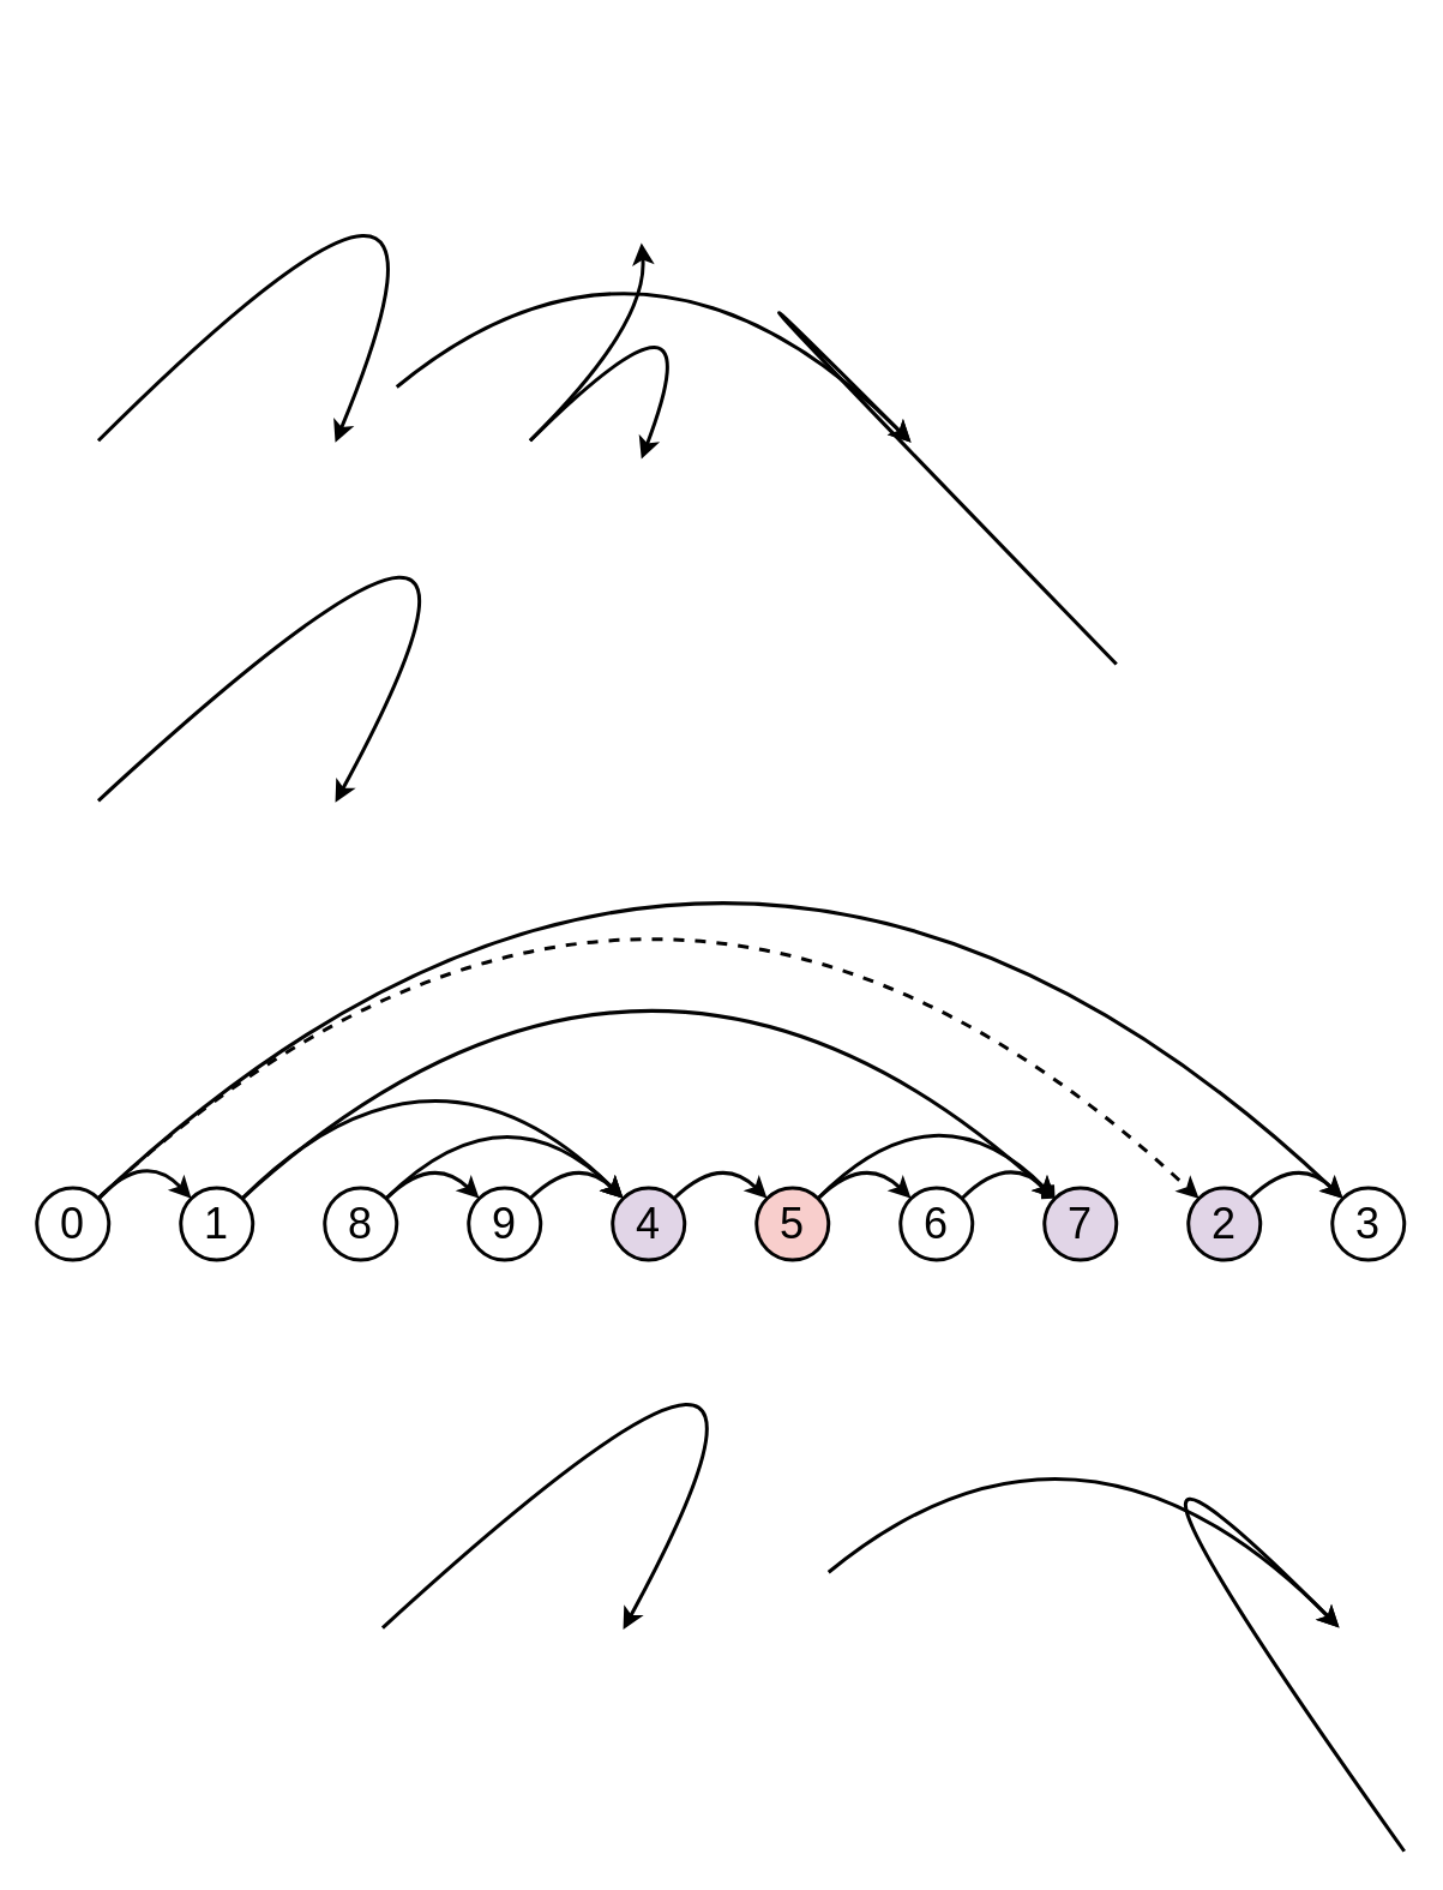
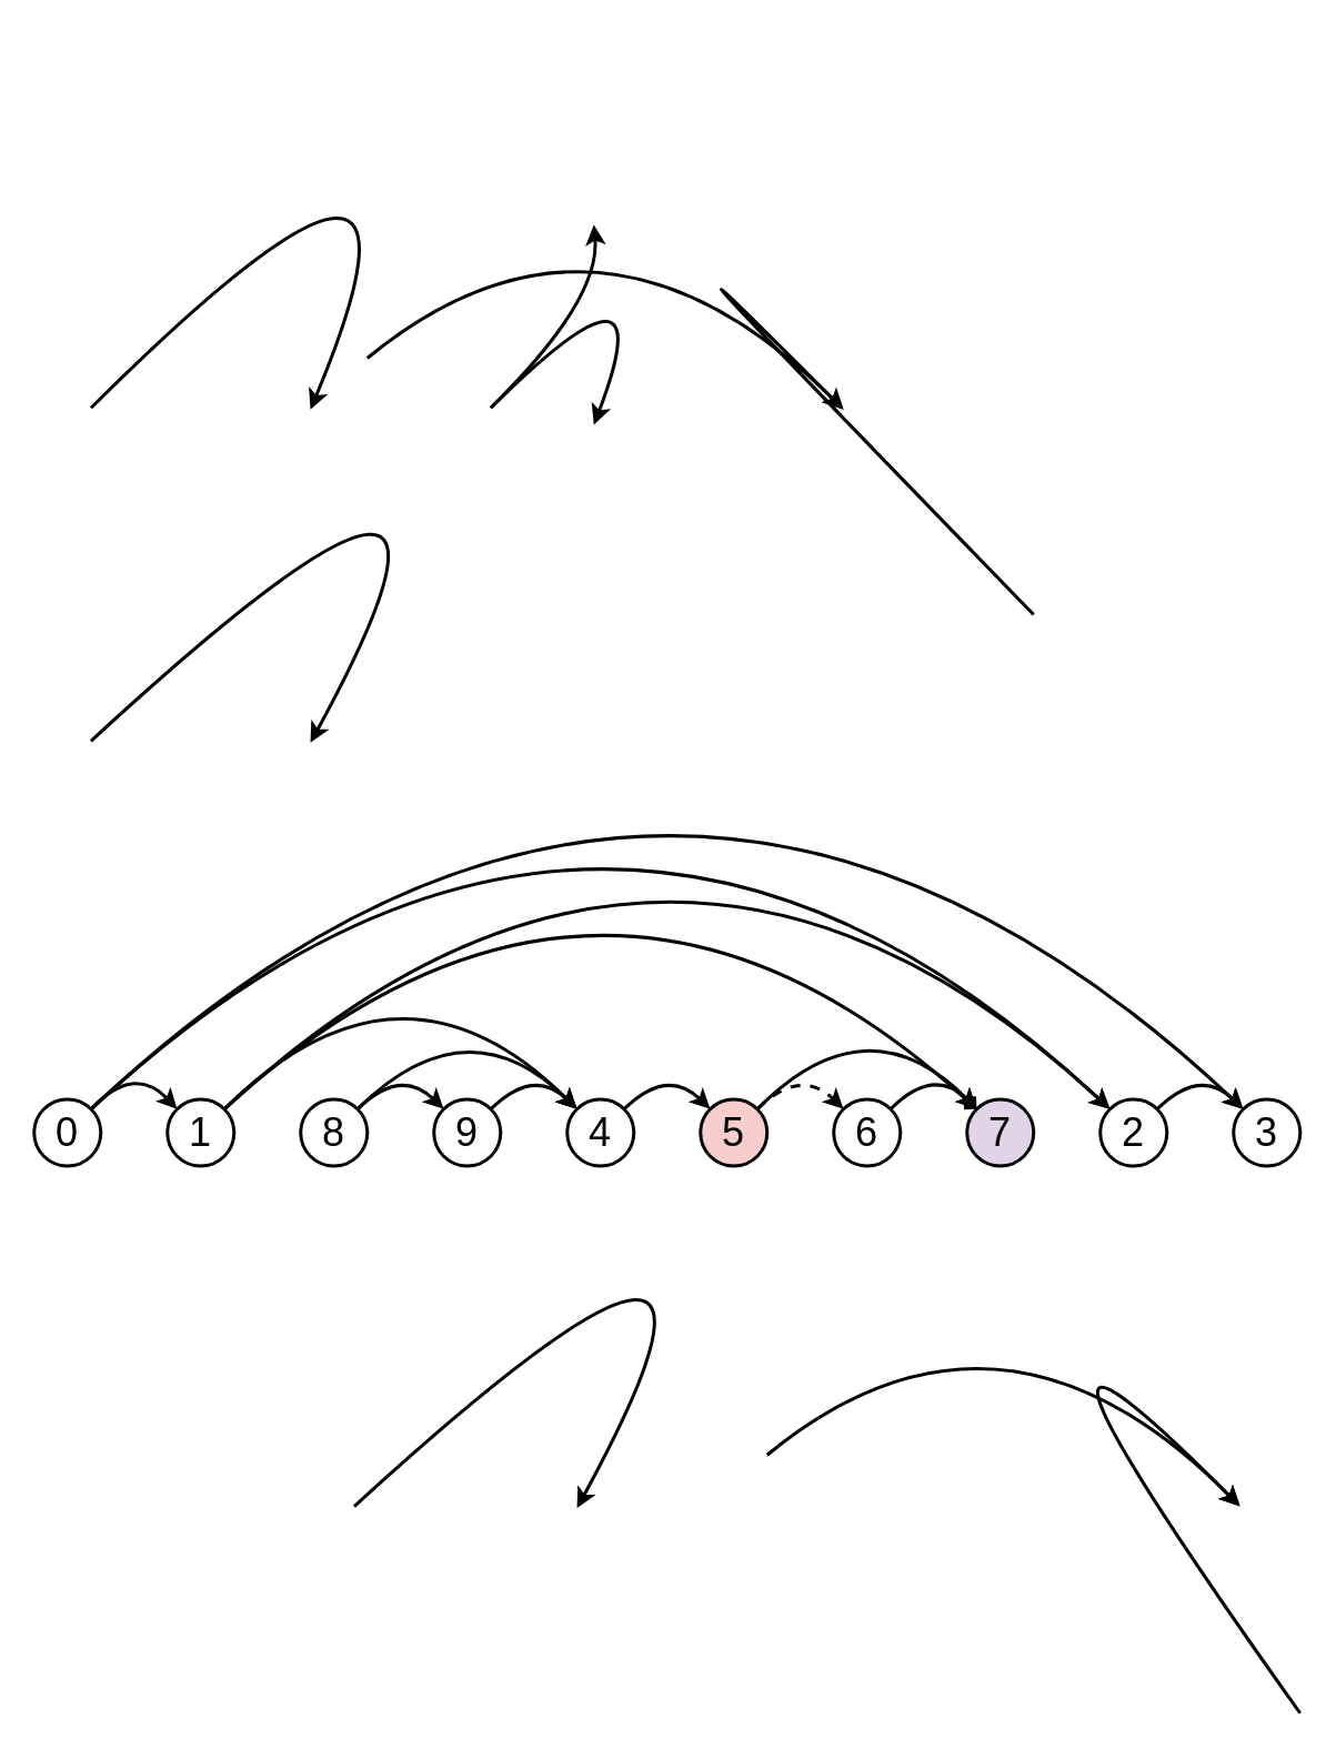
  <mxCell id="0" />
  <mxCell id="1" parent="0" />
  <mxCell id="2" value="" style="curved=1;endArrow=classic;html=1;rounded=0;exitX=1;exitY=0;exitDx=0;exitDy=0;entryX=0;entryY=0;entryDx=0;entryDy=0;strokeWidth=2;" parent="1" edge="1"><mxGeometry width="50" height="50" relative="1" as="geometry"><mxPoint x="54.142" y="244.358" as="sourcePoint" /><mxPoint x="185.858" y="245.358" as="targetPoint" /><Array as="points"><mxPoint x="280" y="20" /></Array></mxGeometry></mxCell>
  <mxCell id="3" value="" style="curved=1;endArrow=classic;html=1;rounded=0;exitX=1;exitY=0;exitDx=0;exitDy=0;entryX=0;entryY=0;entryDx=0;entryDy=0;strokeWidth=2;" parent="1" edge="1"><mxGeometry width="50" height="50" relative="1" as="geometry"><mxPoint x="294.142" y="244.358" as="sourcePoint" /><mxPoint x="356" y="134.5" as="targetPoint" /><Array as="points"><mxPoint x="360" y="179.5" /></Array></mxGeometry></mxCell>
  <mxCell id="4" value="" style="curved=1;endArrow=classic;html=1;rounded=0;exitX=1;exitY=0;exitDx=0;exitDy=0;entryX=0;entryY=0;entryDx=0;entryDy=0;strokeWidth=2;" parent="1" edge="1"><mxGeometry width="50" height="50" relative="1" as="geometry"><mxPoint x="294.142" y="244.358" as="sourcePoint" /><mxPoint x="356" y="254.5" as="targetPoint" /><Array as="points"><mxPoint x="400" y="139.5" /></Array></mxGeometry></mxCell>
  <mxCell id="5" value="" style="curved=1;endArrow=classic;html=1;rounded=0;exitX=1;exitY=0;exitDx=0;exitDy=0;entryX=0;entryY=0;entryDx=0;entryDy=0;strokeWidth=2;" parent="1" edge="1"><mxGeometry width="50" height="50" relative="1" as="geometry"><mxPoint x="220" y="214.5" as="sourcePoint" /><mxPoint x="505.858" y="245.358" as="targetPoint" /><Array as="points"><mxPoint x="360" y="99.5" /></Array></mxGeometry></mxCell>
  <mxCell id="6" value="" style="curved=1;endArrow=classic;html=1;rounded=0;exitX=1;exitY=0;exitDx=0;exitDy=0;entryX=0;entryY=0;entryDx=0;entryDy=0;strokeWidth=2;" parent="1" edge="1"><mxGeometry width="50" height="50" relative="1" as="geometry"><mxPoint x="620" y="368.5" as="sourcePoint" /><mxPoint x="505.858" y="245.358" as="targetPoint" /><Array as="points"><mxPoint x="320" y="59.5" /></Array></mxGeometry></mxCell>
  <mxCell id="7" value="&lt;font face=&quot;Helvetica&quot; style=&quot;font-size: 24px;&quot;&gt;0&lt;/font&gt;" style="ellipse;whiteSpace=wrap;html=1;aspect=fixed;strokeWidth=2;strokeColor=#030303;" parent="1" vertex="1"><mxGeometry x="20" y="659.5" width="40" height="40" as="geometry" /></mxCell>
  <mxCell id="8" value="&lt;font face=&quot;Helvetica&quot; style=&quot;font-size: 24px;&quot;&gt;3&lt;/font&gt;" style="ellipse;whiteSpace=wrap;html=1;aspect=fixed;strokeWidth=2;strokeColor=#030303;" parent="1" vertex="1"><mxGeometry x="740" y="659.5" width="40" height="40" as="geometry" /></mxCell>
  <mxCell id="9" value="" style="curved=1;endArrow=classic;html=1;rounded=0;exitX=1;exitY=0;exitDx=0;exitDy=0;entryX=0;entryY=0;entryDx=0;entryDy=0;strokeWidth=2;" parent="1" edge="1"><mxGeometry width="50" height="50" relative="1" as="geometry"><mxPoint x="54.142" y="444.358" as="sourcePoint" /><mxPoint x="185.858" y="445.358" as="targetPoint" /><Array as="points"><mxPoint x="320" y="199.5" /></Array></mxGeometry></mxCell>
  <mxCell id="10" value="" style="curved=1;endArrow=classic;html=1;rounded=0;exitX=1;exitY=0;exitDx=0;exitDy=0;entryX=0;entryY=0;entryDx=0;entryDy=0;strokeWidth=2;strokeColor=#030303;" parent="1" source="7" edge="1"><mxGeometry width="50" height="50" relative="1" as="geometry"><mxPoint x="144" y="394.5" as="sourcePoint" /><mxPoint x="105.858" y="665.358" as="targetPoint" /><Array as="points"><mxPoint x="80" y="638" /></Array></mxGeometry></mxCell>
  <mxCell id="11" value="" style="curved=1;endArrow=classic;html=1;rounded=0;exitX=1;exitY=0;exitDx=0;exitDy=0;entryX=0;entryY=0;entryDx=0;entryDy=0;strokeWidth=2;strokeColor=#030303;" parent="1" source="7" target="8" edge="1"><mxGeometry width="50" height="50" relative="1" as="geometry"><mxPoint x="64" y="675.5" as="sourcePoint" /><mxPoint x="116" y="674.5" as="targetPoint" /><Array as="points"><mxPoint x="400" y="340" /></Array></mxGeometry></mxCell>
  <mxCell id="12" value="&lt;font face=&quot;Helvetica&quot; style=&quot;font-size: 24px;&quot;&gt;1&lt;/font&gt;" style="ellipse;whiteSpace=wrap;html=1;aspect=fixed;strokeWidth=2;" parent="1" vertex="1"><mxGeometry x="100" y="659.5" width="40" height="40" as="geometry" /></mxCell>
+ <mxCell id="13" value="" style="curved=1;endArrow=classic;html=1;rounded=0;exitX=1;exitY=0;exitDx=0;exitDy=0;entryX=0;entryY=0;entryDx=0;entryDy=0;strokeWidth=2;" parent="1" source="12" target="16" edge="1"><mxGeometry width="50" height="50" relative="1" as="geometry"><mxPoint x="224" y="555.5" as="sourcePoint" /><mxPoint x="265.858" y="665.358" as="targetPoint" /><Array as="points"><mxPoint x="400" y="419.5" /></Array></mxGeometry></mxCell>
  <mxCell id="14" value="&lt;font face=&quot;Helvetica&quot; style=&quot;font-size: 24px;&quot;&gt;5&lt;/font&gt;" style="ellipse;whiteSpace=wrap;html=1;aspect=fixed;strokeWidth=2;fillColor=#f8cecc;" parent="1" vertex="1"><mxGeometry x="420" y="659.5" width="40" height="40" as="geometry" /></mxCell>
  <mxCell id="15" value="&lt;font face=&quot;Helvetica&quot; style=&quot;font-size: 24px;&quot;&gt;7&lt;/font&gt;" style="ellipse;whiteSpace=wrap;html=1;aspect=fixed;strokeWidth=2;fillColor=#e1d5e7;" parent="1" vertex="1"><mxGeometry x="580" y="659.5" width="40" height="40" as="geometry" /></mxCell>
- <mxCell id="16" value="&lt;font face=&quot;Helvetica&quot; style=&quot;font-size: 24px;&quot;&gt;2&lt;/font&gt;" style="ellipse;whiteSpace=wrap;html=1;aspect=fixed;strokeWidth=2;fillColor=#e1d5e7;" parent="1" vertex="1"><mxGeometry x="660" y="659.5" width="40" height="40" as="geometry" /></mxCell>
+ <mxCell id="16" value="&lt;font face=&quot;Helvetica&quot; style=&quot;font-size: 24px;&quot;&gt;2&lt;/font&gt;" style="ellipse;whiteSpace=wrap;html=1;aspect=fixed;strokeWidth=2;" parent="1" vertex="1"><mxGeometry x="660" y="659.5" width="40" height="40" as="geometry" /></mxCell>
  <mxCell id="17" value="" style="curved=1;endArrow=classic;html=1;rounded=0;exitX=1;exitY=0;exitDx=0;exitDy=0;entryX=0;entryY=0;entryDx=0;entryDy=0;strokeWidth=2;" parent="1" source="14" target="15" edge="1"><mxGeometry width="50" height="50" relative="1" as="geometry"><mxPoint x="464" y="553.5" as="sourcePoint" /><mxPoint x="516" y="553.5" as="targetPoint" /><Array as="points"><mxPoint x="520" y="598.5" /></Array></mxGeometry></mxCell>
- <mxCell id="18" value="&lt;font face=&quot;Helvetica&quot; style=&quot;font-size: 24px;&quot;&gt;4&lt;/font&gt;" style="ellipse;whiteSpace=wrap;html=1;aspect=fixed;strokeWidth=2;fillColor=#e1d5e7;" parent="1" vertex="1"><mxGeometry x="340" y="659.5" width="40" height="40" as="geometry" /></mxCell>
+ <mxCell id="18" value="&lt;font face=&quot;Helvetica&quot; style=&quot;font-size: 24px;&quot;&gt;4&lt;/font&gt;" style="ellipse;whiteSpace=wrap;html=1;aspect=fixed;strokeWidth=2;" parent="1" vertex="1"><mxGeometry x="340" y="659.5" width="40" height="40" as="geometry" /></mxCell>
  <mxCell id="19" value="&lt;font face=&quot;Helvetica&quot; style=&quot;font-size: 24px;&quot;&gt;9&lt;/font&gt;" style="ellipse;whiteSpace=wrap;html=1;aspect=fixed;strokeWidth=2;" parent="1" vertex="1"><mxGeometry x="260" y="659.5" width="40" height="40" as="geometry" /></mxCell>
  <mxCell id="20" value="&lt;font face=&quot;Helvetica&quot; style=&quot;font-size: 24px;&quot;&gt;6&lt;/font&gt;" style="ellipse;whiteSpace=wrap;html=1;aspect=fixed;strokeWidth=2;strokeColor=#030303;" parent="1" vertex="1"><mxGeometry x="500" y="659.5" width="40" height="40" as="geometry" /></mxCell>
  <mxCell id="21" value="" style="curved=1;endArrow=classic;html=1;rounded=0;exitX=1;exitY=0;exitDx=0;exitDy=0;entryX=0;entryY=0;entryDx=0;entryDy=0;strokeWidth=2;strokeColor=#030303;" parent="1" source="20" target="15" edge="1"><mxGeometry width="50" height="50" relative="1" as="geometry"><mxPoint x="538" y="664.5" as="sourcePoint" /><mxPoint x="586" y="664.5" as="targetPoint" /><Array as="points"><mxPoint x="560" y="639.5" /></Array></mxGeometry></mxCell>
  <mxCell id="22" value="&lt;font face=&quot;Helvetica&quot; style=&quot;font-size: 24px;&quot;&gt;8&lt;/font&gt;" style="ellipse;whiteSpace=wrap;html=1;aspect=fixed;strokeWidth=2;strokeColor=#030303;" parent="1" vertex="1"><mxGeometry x="180" y="659.5" width="40" height="40" as="geometry" /></mxCell>
  <mxCell id="23" value="" style="curved=1;endArrow=classic;html=1;rounded=0;exitX=1;exitY=0;exitDx=0;exitDy=0;entryX=0;entryY=0;entryDx=0;entryDy=0;strokeWidth=2;strokeColor=#030303;" parent="1" source="12" target="18" edge="1"><mxGeometry width="50" height="50" relative="1" as="geometry"><mxPoint x="1144" y="94.5" as="sourcePoint" /><mxPoint x="1196" y="94.5" as="targetPoint" /><Array as="points"><mxPoint x="240" y="560" /></Array></mxGeometry></mxCell>
- <mxCell id="24" value="" style="curved=1;endArrow=classic;html=1;rounded=0;exitX=1;exitY=0;exitDx=0;exitDy=0;entryX=0;entryY=0;entryDx=0;entryDy=0;strokeWidth=2;strokeColor=#030303;dashed=1;" parent="1" target="16" edge="1" source="7"><mxGeometry width="50" height="50" relative="1" as="geometry"><mxPoint x="134.142" y="665.358" as="sourcePoint" /><mxPoint x="712" y="434.5" as="targetPoint" /><Array as="points"><mxPoint x="360" y="380" /></Array></mxGeometry></mxCell>
+ <mxCell id="24" value="" style="curved=1;endArrow=classic;html=1;rounded=0;exitX=1;exitY=0;exitDx=0;exitDy=0;entryX=0;entryY=0;entryDx=0;entryDy=0;strokeWidth=2;strokeColor=#030303;" parent="1" target="16" edge="1" source="7"><mxGeometry width="50" height="50" relative="1" as="geometry"><mxPoint x="134.142" y="665.358" as="sourcePoint" /><mxPoint x="712" y="434.5" as="targetPoint" /><Array as="points"><mxPoint x="360" y="380" /></Array></mxGeometry></mxCell>
  <mxCell id="25" value="" style="curved=1;endArrow=classic;html=1;rounded=0;exitX=1;exitY=0;exitDx=0;exitDy=0;entryX=0;entryY=0;entryDx=0;entryDy=0;strokeWidth=2;" parent="1" edge="1"><mxGeometry width="50" height="50" relative="1" as="geometry"><mxPoint x="212.142" y="903.858" as="sourcePoint" /><mxPoint x="345.858" y="904.858" as="targetPoint" /><Array as="points"><mxPoint x="480" y="659" /></Array></mxGeometry></mxCell>
  <mxCell id="26" value="" style="curved=1;endArrow=classic;html=1;rounded=0;exitX=1;exitY=0;exitDx=0;exitDy=0;entryX=0;entryY=0;entryDx=0;entryDy=0;strokeWidth=2;" parent="1" edge="1"><mxGeometry width="50" height="50" relative="1" as="geometry"><mxPoint x="460" y="873" as="sourcePoint" /><mxPoint x="743.858" y="903.858" as="targetPoint" /><Array as="points"><mxPoint x="600" y="758" /></Array></mxGeometry></mxCell>
  <mxCell id="27" value="" style="curved=1;endArrow=classic;html=1;rounded=0;exitX=1;exitY=0;exitDx=0;exitDy=0;entryX=0;entryY=0;entryDx=0;entryDy=0;strokeWidth=2;" parent="1" edge="1"><mxGeometry width="50" height="50" relative="1" as="geometry"><mxPoint x="780" y="1028" as="sourcePoint" /><mxPoint x="743.858" y="903.858" as="targetPoint" /><Array as="points"><mxPoint x="560" y="719" /></Array></mxGeometry></mxCell>
  <mxCell id="28" value="" style="curved=1;endArrow=diamond;html=1;rounded=0;exitX=1;exitY=0;exitDx=0;exitDy=0;entryX=0;entryY=0;entryDx=0;entryDy=0;strokeWidth=2;strokeColor=#030303;" edge="1" parent="1" source="12" target="15"><mxGeometry width="50" height="50" relative="1" as="geometry"><mxPoint x="144" y="674" as="sourcePoint" /><mxPoint x="356" y="674" as="targetPoint" /><Array as="points"><mxPoint x="360" y="460" /></Array></mxGeometry></mxCell>
  <mxCell id="29" value="" style="curved=1;endArrow=classic;html=1;rounded=0;exitX=1;exitY=0;exitDx=0;exitDy=0;entryX=0;entryY=0;entryDx=0;entryDy=0;strokeWidth=2;strokeColor=#030303;" edge="1" parent="1" source="22" target="19"><mxGeometry width="50" height="50" relative="1" as="geometry"><mxPoint x="144" y="674" as="sourcePoint" /><mxPoint x="356" y="674" as="targetPoint" /><Array as="points"><mxPoint x="240" y="640" /></Array></mxGeometry></mxCell>
  <mxCell id="30" value="" style="curved=1;endArrow=classic;html=1;rounded=0;exitX=1;exitY=0;exitDx=0;exitDy=0;entryX=0;entryY=0;entryDx=0;entryDy=0;strokeWidth=2;strokeColor=#030303;" edge="1" parent="1" source="22" target="18"><mxGeometry width="50" height="50" relative="1" as="geometry"><mxPoint x="224" y="675" as="sourcePoint" /><mxPoint x="276" y="673" as="targetPoint" /><Array as="points"><mxPoint x="280" y="600" /></Array></mxGeometry></mxCell>
  <mxCell id="31" value="" style="curved=1;endArrow=classic;html=1;rounded=0;exitX=1;exitY=0;exitDx=0;exitDy=0;entryX=0;entryY=0;entryDx=0;entryDy=0;strokeWidth=2;strokeColor=#030303;" edge="1" parent="1" source="19" target="18"><mxGeometry width="50" height="50" relative="1" as="geometry"><mxPoint x="224" y="675" as="sourcePoint" /><mxPoint x="276" y="675" as="targetPoint" /><Array as="points"><mxPoint x="320" y="640" /></Array></mxGeometry></mxCell>
  <mxCell id="32" value="" style="curved=1;endArrow=classic;html=1;rounded=0;exitX=1;exitY=0;exitDx=0;exitDy=0;entryX=0;entryY=0;entryDx=0;entryDy=0;strokeWidth=2;strokeColor=#030303;" edge="1" parent="1" source="18" target="14"><mxGeometry width="50" height="50" relative="1" as="geometry"><mxPoint x="350" y="645" as="sourcePoint" /><mxPoint x="402" y="645" as="targetPoint" /><Array as="points"><mxPoint x="400" y="640" /></Array></mxGeometry></mxCell>
- <mxCell id="33" value="" style="curved=1;endArrow=classic;html=1;rounded=0;exitX=1;exitY=0;exitDx=0;exitDy=0;entryX=0;entryY=0;entryDx=0;entryDy=0;strokeWidth=2;strokeColor=#030303;" edge="1" parent="1" source="14" target="20"><mxGeometry width="50" height="50" relative="1" as="geometry"><mxPoint x="384" y="675" as="sourcePoint" /><mxPoint x="436" y="675" as="targetPoint" /><Array as="points"><mxPoint x="480" y="640" /></Array></mxGeometry></mxCell>
+ <mxCell id="33" value="" style="curved=1;endArrow=classic;html=1;rounded=0;exitX=1;exitY=0;exitDx=0;exitDy=0;entryX=0;entryY=0;entryDx=0;entryDy=0;strokeWidth=2;strokeColor=#030303;dashed=1;" edge="1" parent="1" source="14" target="20"><mxGeometry width="50" height="50" relative="1" as="geometry"><mxPoint x="384" y="675" as="sourcePoint" /><mxPoint x="436" y="675" as="targetPoint" /><Array as="points"><mxPoint x="480" y="640" /></Array></mxGeometry></mxCell>
  <mxCell id="34" value="" style="curved=1;endArrow=classic;html=1;rounded=0;exitX=1;exitY=0;exitDx=0;exitDy=0;entryX=0;entryY=0;entryDx=0;entryDy=0;strokeWidth=2;strokeColor=#030303;" edge="1" parent="1" source="16" target="8"><mxGeometry width="50" height="50" relative="1" as="geometry"><mxPoint x="544" y="675" as="sourcePoint" /><mxPoint x="596" y="675" as="targetPoint" /><Array as="points"><mxPoint x="720" y="640" /></Array></mxGeometry></mxCell>
